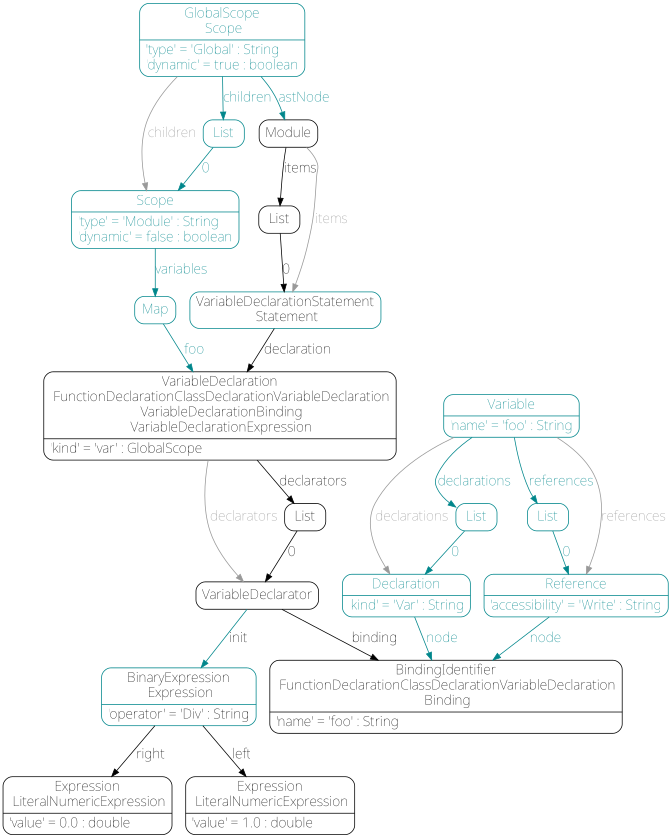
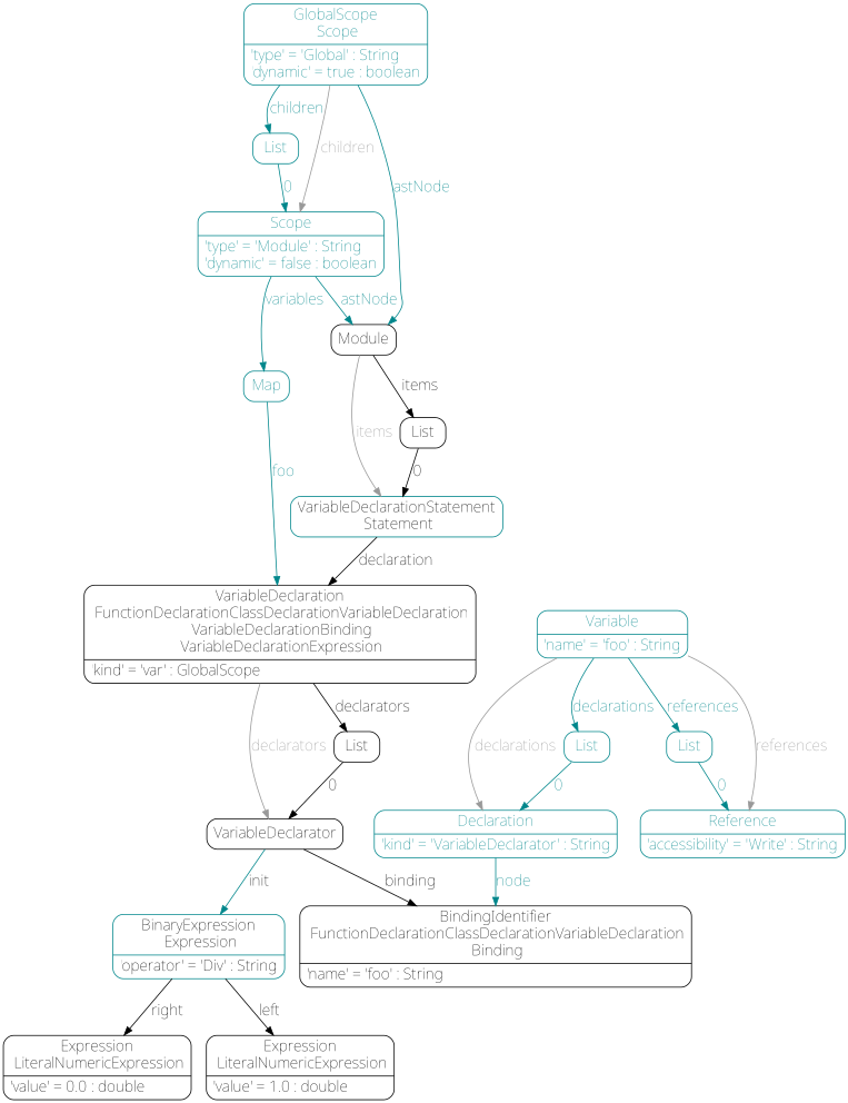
  digraph {
    node [color=turquoise4 fontname="Clear Sans Thin" fontsize=18 shape=Mrecord]
    edge [color=turquoise4 fontcolor=turquoise4 fontname="Clear Sans Thin" fontsize=18]
    n1 [fontcolor=turquoise4 label="{GlobalScope\n Scope|'type' = 'Global' : String\l'dynamic' = true : boolean\l}"]
    n2 [fontcolor=turquoise4 label="{Scope|'type' = 'Module' : String\l'dynamic' = false : boolean\l}"]
    n3 [fontcolor=turquoise4 label="{List}"]
    n4 [label="{Module}" color=""]
    n5 [fontcolor=turquoise4 label="{Map}"]
    n6 [label="{VariableDeclarationStatement\n Statement}"]
    n7 [label="{List}" color=""]
    n8 [label="{VariableDeclaration\n FunctionDeclarationClassDeclarationVariableDeclaration\n VariableDeclarationBinding\n VariableDeclarationExpression|'kind' = 'var' : GlobalScope\l}" color=""]
    n9 [label="{VariableDeclarator}" color=""]
    n10 [label="{List}" color=""]
    n11 [fontcolor=turquoise4 label="{Variable|'name' = 'foo' : String\l}"]
-   n12 [fontcolor=turquoise4 label="{Declaration|'kind' = 'Var' : String\l}"]
+   n12 [fontcolor=turquoise4 label="{Declaration|'kind' = 'VariableDeclarator' : String\l}"]
    n13 [fontcolor=turquoise4 label="{Reference|'accessibility' = 'Write' : String\l}"]
    n14 [fontcolor=turquoise4 label="{List}"]
    n15 [fontcolor=turquoise4 label="{List}"]
    n16 [label="{BinaryExpression\n Expression|'operator' = 'Div' : String\l}"]
    n17 [label="{BindingIdentifier\n FunctionDeclarationClassDeclarationVariableDeclaration\n Binding|'name' = 'foo' : String\l}" color=""]
    n18 [label="{Expression\n LiteralNumericExpression|'value' = 0.0 : double\l}" color=""]
    n19 [label="{Expression\n LiteralNumericExpression|'value' = 1.0 : double\l}" color=""]
    n1 -> n2 [color=grey60 fontcolor=grey60 label=children]
    n1 -> n3 [label=children]
    n1 -> n4 [label=astNode]
+   n2 -> n4 [label=astNode]
    n2 -> n5 [label=variables]
    n3 -> n2 [label=0]
    n4 -> n6 [color=grey60 fontcolor=grey60 label=items]
    n4 -> n7 [label=items color="" fontcolor=""]
    n5 -> n8 [label=foo]
    n6 -> n8 [label=declaration color="" fontcolor=""]
    n7 -> n6 [label=0 color="" fontcolor=""]
    n8 -> n9 [color=grey60 fontcolor=grey60 label=declarators]
    n8 -> n10 [label=declarators color="" fontcolor=""]
    n9 -> n16 [label=init fontcolor=""]
    n9 -> n17 [label=binding color="" fontcolor=""]
    n10 -> n9 [label=0 color="" fontcolor=""]
    n11 -> n12 [color=grey60 fontcolor=grey60 label=declarations]
    n11 -> n13 [color=grey60 fontcolor=grey60 label=references]
    n11 -> n14 [label=declarations]
    n11 -> n15 [label=references]
    n12 -> n17 [label="node"]
-   n13 -> n17 [label="node"]
    n14 -> n12 [label=0]
    n15 -> n13 [label=0]
    n16 -> n18 [label=right color="" fontcolor=""]
    n16 -> n19 [label=left color="" fontcolor=""]
  }
